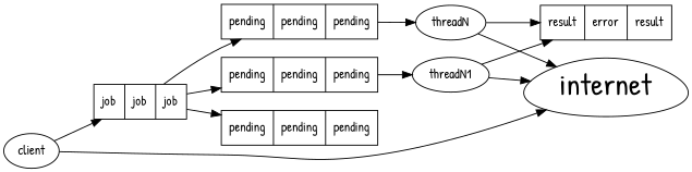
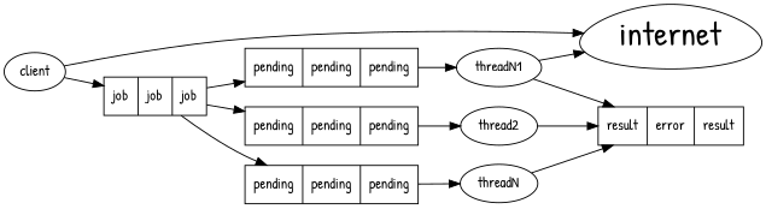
  digraph {
    fontname="Patrick Hand"
    rankdir=LR
    node [fontname="Patrick Hand" shape=record]
    edge [fontname="Patrick Hand"]
    internet [fontsize=32 scale=5 shape=egg]
    n2 [label="{job | job | job}"]
    n3 [label="{pending| pending | pending}"]
    n4 [label="{pending| pending | pending}"]
    n5 [label="{pending| pending | pending}"]
    n6 [label=threadN1 shape=""]
+   thread2 [shape=""]
    threadN [shape=""]
    n9 [label="{result|error|result}"]
    client [shape=""]
    n2 -> n3
    n2 -> n4
    n2 -> n5
    n3 -> n6
+   n4 -> thread2
    n5 -> threadN
    n6 -> internet
    n6 -> n9
-   threadN -> internet
+   thread2 -> n9
    threadN -> n9
    client -> internet
    client -> n2
  }
